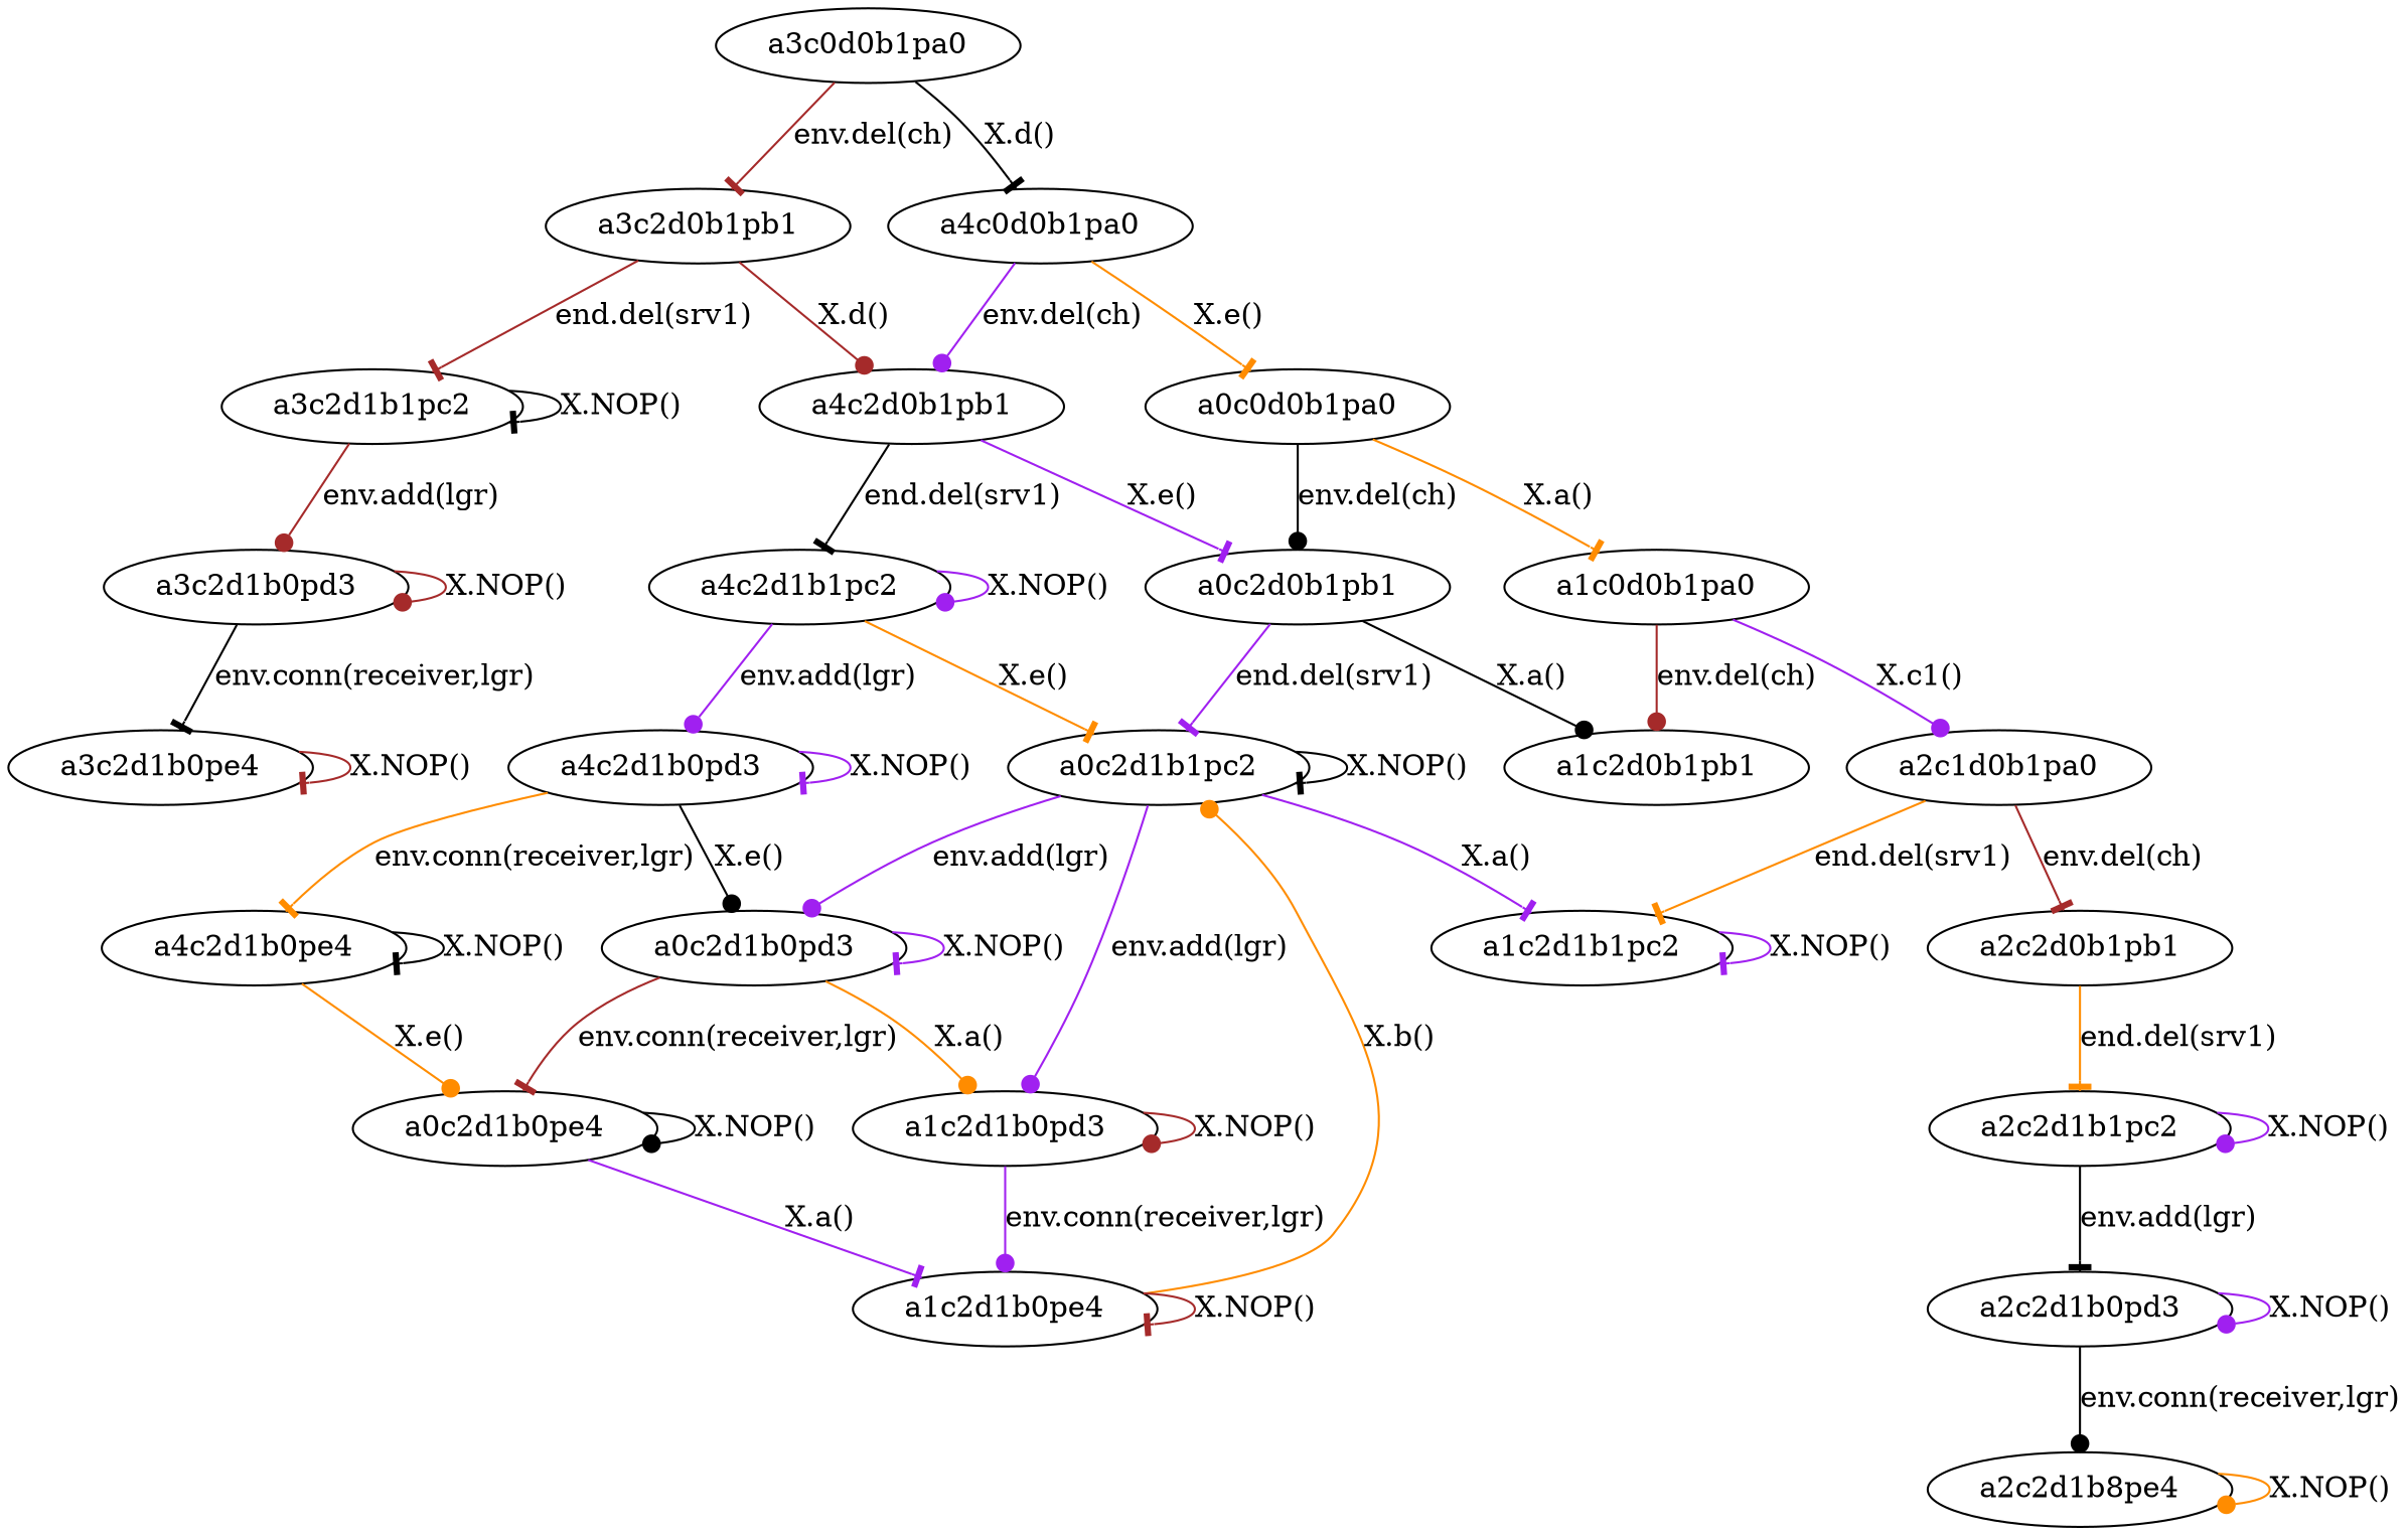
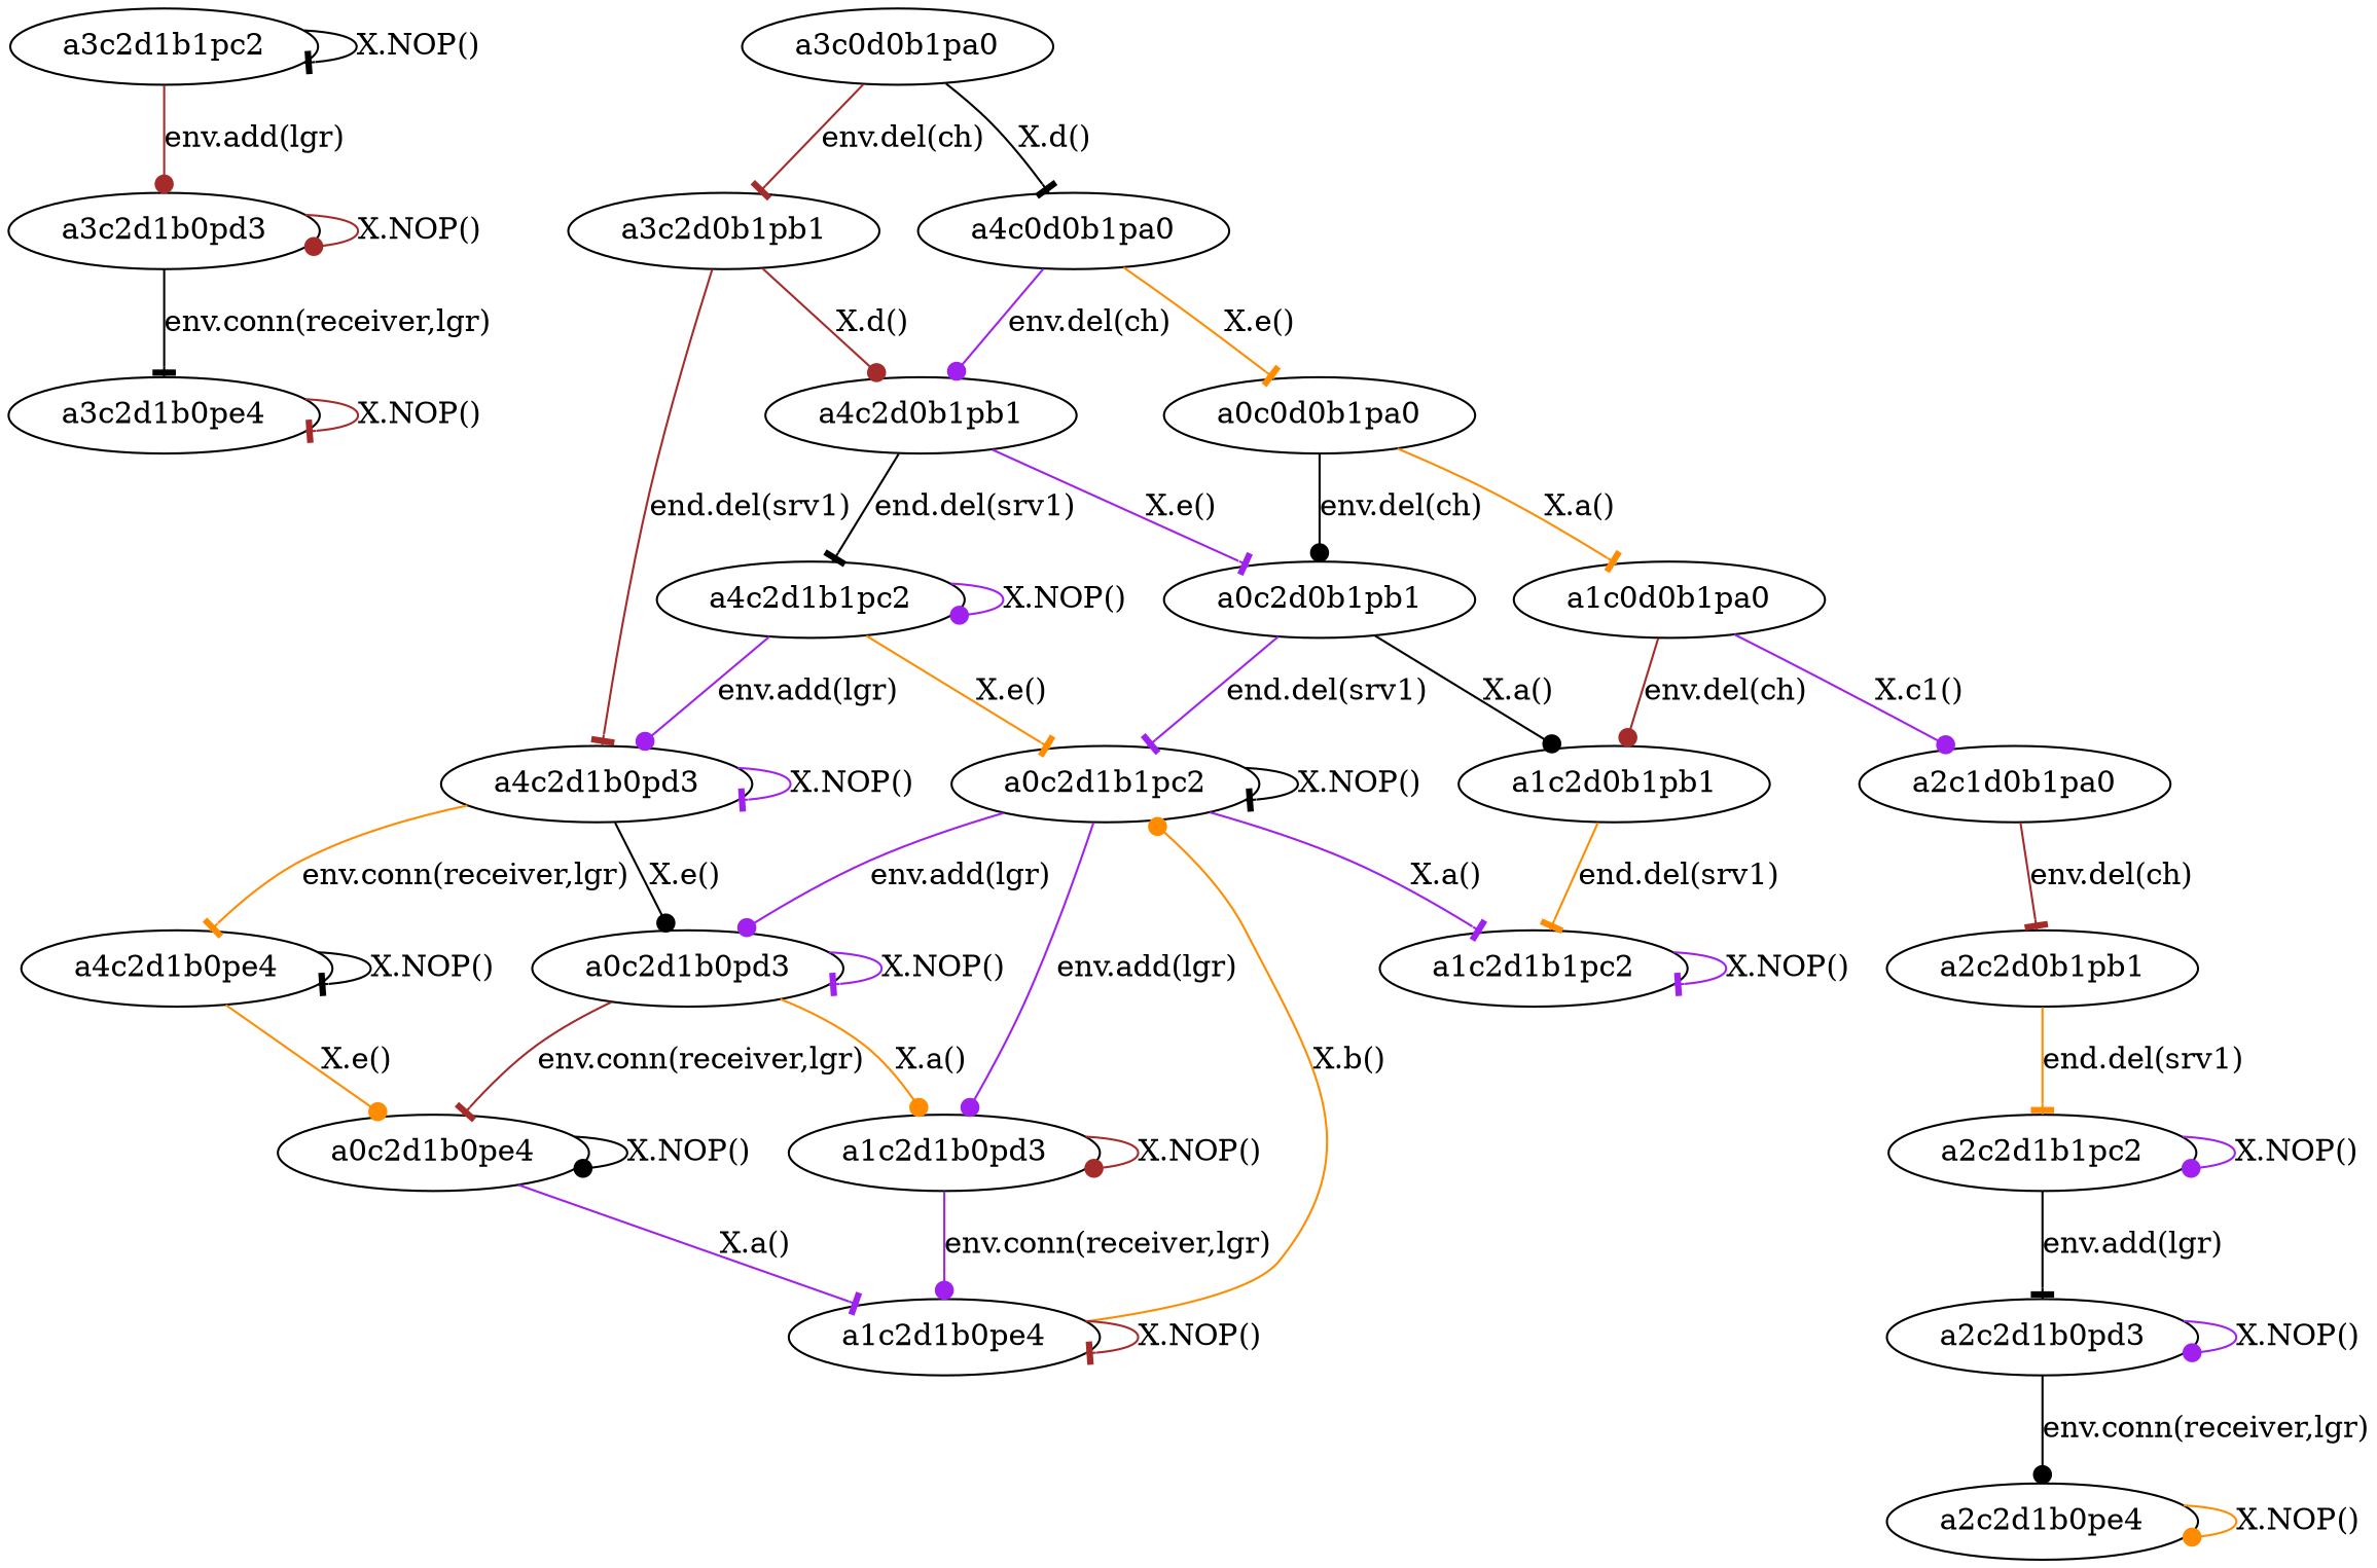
  digraph {
    edge [arrowhead=tee color=purple]
    a3c2d1b1pc2
    a3c2d1b0pd3
    a3c2d1b0pe4
    a0c0d0b1pa0
    a0c2d0b1pb1
    a1c0d0b1pa0
    a1c2d0b1pb1
    a0c2d1b1pc2
    a2c1d0b1pa0
    a1c2d1b1pc2
    a1c2d1b0pd3
    a0c2d1b0pd3
    a1c2d1b0pe4
    a0c2d1b0pe4
    a2c2d0b1pb1
    a3c2d0b1pb1
    a4c2d0b1pb1
    a4c2d1b1pc2
    a4c2d1b0pd3
    a2c2d1b1pc2
    a3c0d0b1pa0
    a4c0d0b1pa0
    a2c2d1b0pd3
    a4c2d1b0pe4
-   a2c2d1b0pe4 [label=a2c2d1b8pe4]
+   a2c2d1b0pe4
    a3c2d1b1pc2 -> a3c2d1b1pc2 [color=black label="X.NOP()"]
    a3c2d1b1pc2 -> a3c2d1b0pd3 [arrowhead=dot color=brown label="env.add(lgr)"]
    a3c2d1b0pd3 -> a3c2d1b0pd3 [arrowhead=dot color=brown label="X.NOP()"]
    a3c2d1b0pd3 -> a3c2d1b0pe4 [color=black label="env.conn(receiver,lgr)"]
    a3c2d1b0pe4 -> a3c2d1b0pe4 [color=brown label="X.NOP()"]
    a0c0d0b1pa0 -> a0c2d0b1pb1 [arrowhead=dot color=black label="env.del(ch)"]
    a0c0d0b1pa0 -> a1c0d0b1pa0 [color=darkorange label="X.a()"]
    a0c2d0b1pb1 -> a1c2d0b1pb1 [arrowhead=dot color=black label="X.a()"]
    a0c2d0b1pb1 -> a0c2d1b1pc2 [label="end.del(srv1)"]
    a1c0d0b1pa0 -> a1c2d0b1pb1 [arrowhead=dot color=brown label="env.del(ch)"]
    a1c0d0b1pa0 -> a2c1d0b1pa0 [arrowhead=dot label="X.c1()"]
-   a2c1d0b1pa0 -> a1c2d1b1pc2 [color=darkorange label="end.del(srv1)"]
+   a1c2d0b1pb1 -> a1c2d1b1pc2 [color=darkorange label="end.del(srv1)"]
    a0c2d1b1pc2 -> a0c2d1b1pc2 [color=black label="X.NOP()"]
    a0c2d1b1pc2 -> a1c2d1b1pc2 [label="X.a()"]
    a0c2d1b1pc2 -> a1c2d1b0pd3 [arrowhead=dot label="env.add(lgr)"]
    a0c2d1b1pc2 -> a0c2d1b0pd3 [arrowhead=dot label="env.add(lgr)"]
    a2c1d0b1pa0 -> a2c2d0b1pb1 [color=brown label="env.del(ch)"]
    a1c2d1b1pc2 -> a1c2d1b1pc2 [label="X.NOP()"]
    a1c2d1b0pd3 -> a1c2d1b0pd3 [arrowhead=dot color=brown label="X.NOP()"]
    a1c2d1b0pd3 -> a1c2d1b0pe4 [arrowhead=dot label="env.conn(receiver,lgr)"]
    a0c2d1b0pd3 -> a1c2d1b0pd3 [arrowhead=dot color=darkorange label="X.a()"]
    a0c2d1b0pd3 -> a0c2d1b0pd3 [label="X.NOP()"]
    a0c2d1b0pd3 -> a0c2d1b0pe4 [color=brown label="env.conn(receiver,lgr)"]
    a1c2d1b0pe4 -> a0c2d1b1pc2 [arrowhead=dot color=darkorange label="X.b()"]
    a1c2d1b0pe4 -> a1c2d1b0pe4 [color=brown label="X.NOP()"]
    a0c2d1b0pe4 -> a1c2d1b0pe4 [label="X.a()"]
    a0c2d1b0pe4 -> a0c2d1b0pe4 [arrowhead=dot color=black label="X.NOP()"]
    a2c2d0b1pb1 -> a2c2d1b1pc2 [color=darkorange label="end.del(srv1)"]
-   a3c2d0b1pb1 -> a3c2d1b1pc2 [color=brown label="end.del(srv1)"]
+   a3c2d0b1pb1 -> a4c2d1b0pd3 [color=brown label="end.del(srv1)"]
    a3c2d0b1pb1 -> a4c2d0b1pb1 [arrowhead=dot color=brown label="X.d()"]
    a4c2d0b1pb1 -> a0c2d0b1pb1 [label="X.e()"]
    a4c2d0b1pb1 -> a4c2d1b1pc2 [color=black label="end.del(srv1)"]
    a4c2d1b1pc2 -> a0c2d1b1pc2 [color=darkorange label="X.e()"]
    a4c2d1b1pc2 -> a4c2d1b1pc2 [arrowhead=dot label="X.NOP()"]
    a4c2d1b1pc2 -> a4c2d1b0pd3 [arrowhead=dot label="env.add(lgr)"]
    a4c2d1b0pd3 -> a0c2d1b0pd3 [arrowhead=dot color=black label="X.e()"]
    a4c2d1b0pd3 -> a4c2d1b0pd3 [label="X.NOP()"]
    a4c2d1b0pd3 -> a4c2d1b0pe4 [color=darkorange label="env.conn(receiver,lgr)"]
    a2c2d1b1pc2 -> a2c2d1b1pc2 [arrowhead=dot label="X.NOP()"]
    a2c2d1b1pc2 -> a2c2d1b0pd3 [color=black label="env.add(lgr)"]
    a3c0d0b1pa0 -> a3c2d0b1pb1 [color=brown label="env.del(ch)"]
    a3c0d0b1pa0 -> a4c0d0b1pa0 [color=black label="X.d()"]
    a4c0d0b1pa0 -> a0c0d0b1pa0 [color=darkorange label="X.e()"]
    a4c0d0b1pa0 -> a4c2d0b1pb1 [arrowhead=dot label="env.del(ch)"]
    a2c2d1b0pd3 -> a2c2d1b0pd3 [arrowhead=dot label="X.NOP()"]
    a2c2d1b0pd3 -> a2c2d1b0pe4 [arrowhead=dot color=black label="env.conn(receiver,lgr)"]
    a4c2d1b0pe4 -> a0c2d1b0pe4 [arrowhead=dot color=darkorange label="X.e()"]
    a4c2d1b0pe4 -> a4c2d1b0pe4 [color=black label="X.NOP()"]
    a2c2d1b0pe4 -> a2c2d1b0pe4 [arrowhead=dot color=darkorange label="X.NOP()"]
  }
